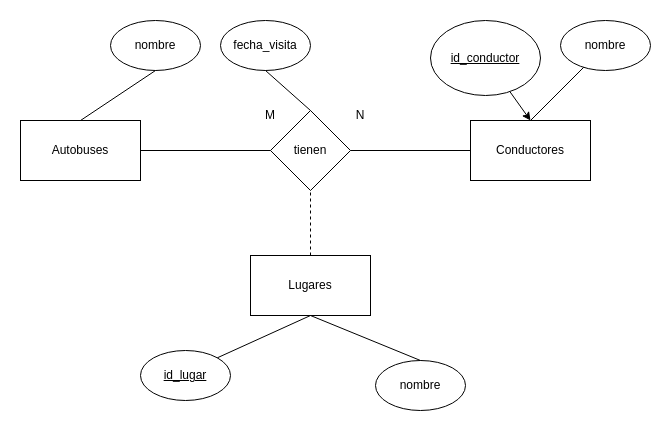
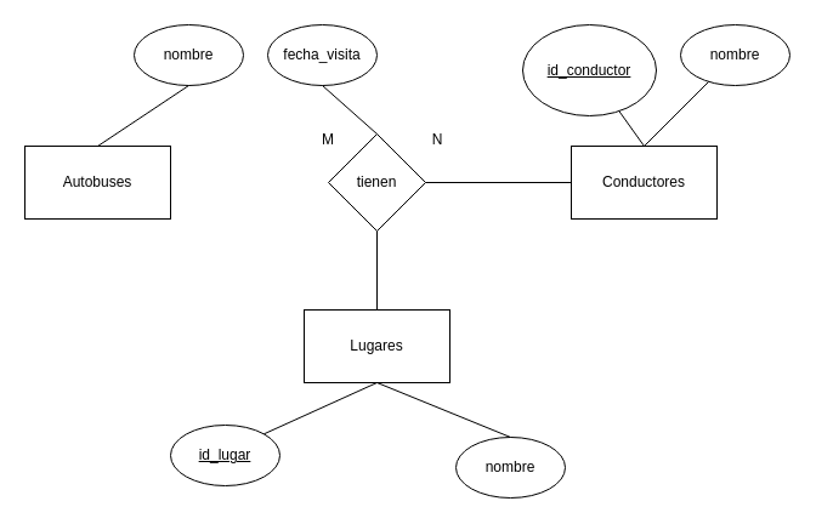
  <mxCell id="0" />
  <mxCell id="1" parent="0" />
  <mxCell id="2" value="Autobuses" style="rounded=0;whiteSpace=wrap;html=1;" vertex="1" parent="1"><mxGeometry x="20" y="120" width="120" height="60" as="geometry" /></mxCell>
  <mxCell id="3" value="Conductores" style="rounded=0;whiteSpace=wrap;html=1;" vertex="1" parent="1"><mxGeometry x="470" y="120" width="120" height="60" as="geometry" /></mxCell>
  <mxCell id="4" value="Lugares" style="rounded=0;whiteSpace=wrap;html=1;" vertex="1" parent="1"><mxGeometry x="250" y="255" width="120" height="60" as="geometry" /></mxCell>
  <mxCell id="5" value="nombre" style="ellipse;whiteSpace=wrap;html=1;" vertex="1" parent="1"><mxGeometry x="110" y="20" width="90" height="50" as="geometry" /></mxCell>
  <mxCell id="6" value="&lt;u&gt;id_conductor&lt;/u&gt;" style="ellipse;whiteSpace=wrap;html=1;" vertex="1" parent="1"><mxGeometry x="430" y="20" width="110" height="75" as="geometry" /></mxCell>
  <mxCell id="7" value="nombre" style="ellipse;whiteSpace=wrap;html=1;" vertex="1" parent="1"><mxGeometry x="560" y="20" width="90" height="50" as="geometry" /></mxCell>
  <mxCell id="8" value="&lt;u&gt;id_lugar&lt;/u&gt;" style="ellipse;whiteSpace=wrap;html=1;" vertex="1" parent="1"><mxGeometry x="140" y="350" width="90" height="50" as="geometry" /></mxCell>
  <mxCell id="9" value="nombre" style="ellipse;whiteSpace=wrap;html=1;" vertex="1" parent="1"><mxGeometry x="375" y="360" width="90" height="50" as="geometry" /></mxCell>
  <mxCell id="10" value="fecha_visita" style="ellipse;whiteSpace=wrap;html=1;" vertex="1" parent="1"><mxGeometry x="220" y="20" width="90" height="50" as="geometry" /></mxCell>
  <mxCell id="11" value="tienen" style="rhombus;whiteSpace=wrap;html=1;" vertex="1" parent="1"><mxGeometry x="270" y="110" width="80" height="80" as="geometry" /></mxCell>
- <mxCell id="12" value="" style="endArrow=none;html=1;rounded=0;exitX=1;exitY=0.5;exitDx=0;exitDy=0;entryX=0;entryY=0.5;entryDx=0;entryDy=0;" edge="1" parent="1" source="2" target="11"><mxGeometry width="50" height="50" relative="1" as="geometry"><mxPoint x="180" y="180" as="sourcePoint" /><mxPoint x="230" y="130" as="targetPoint" /></mxGeometry></mxCell>
  <mxCell id="13" value="" style="endArrow=none;html=1;rounded=0;entryX=0;entryY=0.5;entryDx=0;entryDy=0;exitX=1;exitY=0.5;exitDx=0;exitDy=0;" edge="1" parent="1" source="11" target="3"><mxGeometry width="50" height="50" relative="1" as="geometry"><mxPoint x="300" y="220" as="sourcePoint" /><mxPoint x="350" y="170" as="targetPoint" /><Array as="points" /></mxGeometry></mxCell>
  <mxCell id="14" value="" style="endArrow=none;html=1;rounded=0;exitX=0.5;exitY=0;exitDx=0;exitDy=0;" edge="1" parent="1" source="3" target="7"><mxGeometry width="50" height="50" relative="1" as="geometry"><mxPoint x="505" y="110" as="sourcePoint" /><mxPoint x="555" y="60" as="targetPoint" /></mxGeometry></mxCell>
- <mxCell id="15" value="" style="endArrow=classic;html=1;rounded=0;entryX=0.5;entryY=0;entryDx=0;entryDy=0;" edge="1" parent="1" source="6" target="3"><mxGeometry width="50" height="50" relative="1" as="geometry"><mxPoint x="490" y="120" as="sourcePoint" /><mxPoint x="540" y="70" as="targetPoint" /></mxGeometry></mxCell>
+ <mxCell id="15" value="" style="endArrow=none;html=1;rounded=0;entryX=0.5;entryY=0;entryDx=0;entryDy=0;" edge="1" parent="1" source="6" target="3"><mxGeometry width="50" height="50" relative="1" as="geometry"><mxPoint x="490" y="120" as="sourcePoint" /><mxPoint x="540" y="70" as="targetPoint" /></mxGeometry></mxCell>
  <mxCell id="16" value="" style="endArrow=none;html=1;rounded=0;exitX=0.5;exitY=0;exitDx=0;exitDy=0;entryX=0.5;entryY=1;entryDx=0;entryDy=0;" edge="1" parent="1" source="2" target="5"><mxGeometry width="50" height="50" relative="1" as="geometry"><mxPoint x="90" y="120" as="sourcePoint" /><mxPoint x="140" y="70" as="targetPoint" /></mxGeometry></mxCell>
  <mxCell id="17" value="" style="endArrow=none;html=1;rounded=0;entryX=0.5;entryY=1;entryDx=0;entryDy=0;exitX=1;exitY=0;exitDx=0;exitDy=0;" edge="1" parent="1" source="8" target="4"><mxGeometry width="50" height="50" relative="1" as="geometry"><mxPoint x="230" y="360" as="sourcePoint" /><mxPoint x="280" y="310" as="targetPoint" /></mxGeometry></mxCell>
  <mxCell id="18" value="" style="endArrow=none;html=1;rounded=0;entryX=0.5;entryY=1;entryDx=0;entryDy=0;exitX=0.5;exitY=0;exitDx=0;exitDy=0;" edge="1" parent="1" source="9" target="4"><mxGeometry width="50" height="50" relative="1" as="geometry"><mxPoint x="300" y="220" as="sourcePoint" /><mxPoint x="350" y="170" as="targetPoint" /></mxGeometry></mxCell>
  <mxCell id="19" value="N" style="text;html=1;strokeColor=none;fillColor=none;align=center;verticalAlign=middle;whiteSpace=wrap;rounded=0;" vertex="1" parent="1"><mxGeometry x="330" y="100" width="60" height="30" as="geometry" /></mxCell>
  <mxCell id="20" value="M" style="text;html=1;strokeColor=none;fillColor=none;align=center;verticalAlign=middle;whiteSpace=wrap;rounded=0;" vertex="1" parent="1"><mxGeometry x="240" y="100" width="60" height="30" as="geometry" /></mxCell>
- <mxCell id="21" value="" style="endArrow=none;html=1;rounded=0;entryX=0.5;entryY=1;entryDx=0;entryDy=0;dashed=1;" edge="1" parent="1" source="4" target="11"><mxGeometry width="50" height="50" relative="1" as="geometry"><mxPoint x="300" y="230" as="sourcePoint" /><mxPoint x="350" y="180" as="targetPoint" /></mxGeometry></mxCell>
+ <mxCell id="21" value="" style="endArrow=none;html=1;rounded=0;entryX=0.5;entryY=1;entryDx=0;entryDy=0;" edge="1" parent="1" source="4" target="11"><mxGeometry width="50" height="50" relative="1" as="geometry"><mxPoint x="300" y="230" as="sourcePoint" /><mxPoint x="350" y="180" as="targetPoint" /></mxGeometry></mxCell>
  <mxCell id="22" value="" style="endArrow=none;html=1;rounded=0;entryX=0.5;entryY=1;entryDx=0;entryDy=0;exitX=0.5;exitY=0;exitDx=0;exitDy=0;" edge="1" parent="1" source="11" target="10"><mxGeometry width="50" height="50" relative="1" as="geometry"><mxPoint x="310" y="120" as="sourcePoint" /><mxPoint x="350" y="180" as="targetPoint" /></mxGeometry></mxCell>
